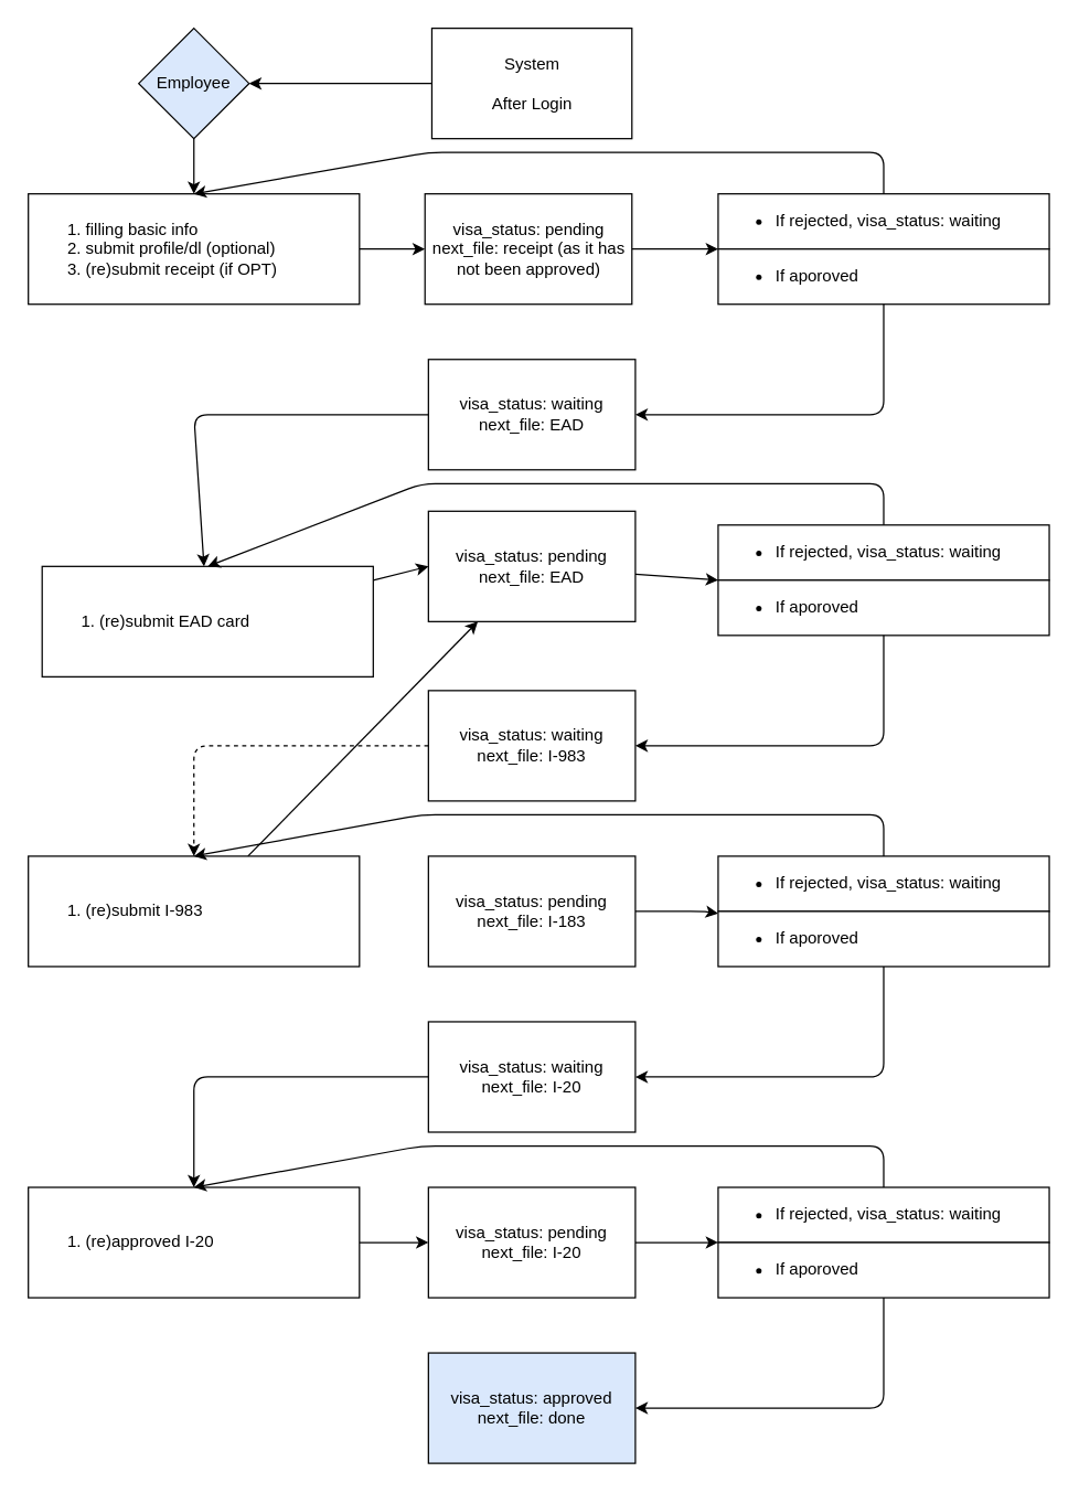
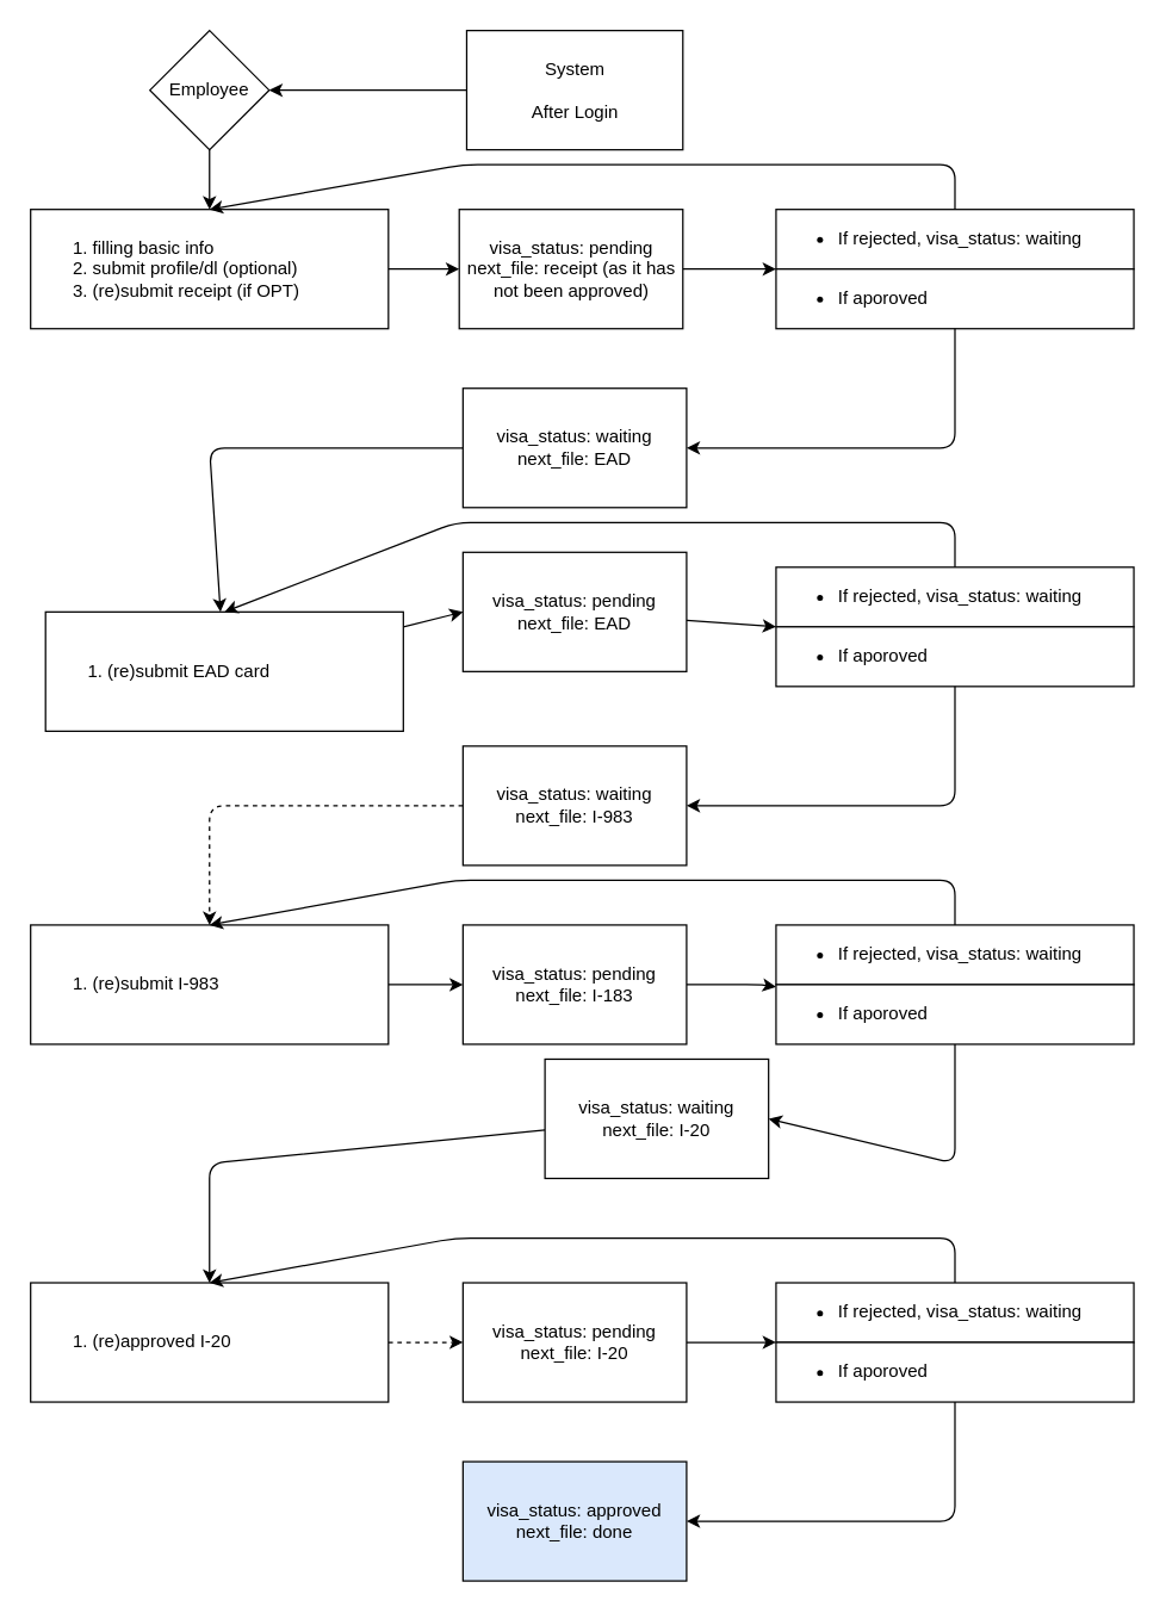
  <mxCell id="0" />
  <mxCell id="1" parent="0" />
  <mxCell id="2" style="edgeStyle=none;html=1;entryX=1;entryY=0.5;entryDx=0;entryDy=0;" parent="1" source="3" target="5" edge="1"><mxGeometry relative="1" as="geometry" /></mxCell>
  <mxCell id="3" value="System&lt;br&gt;&lt;br&gt;After Login" style="whiteSpace=wrap;html=1;" parent="1" vertex="1"><mxGeometry x="312.5" y="20" width="145" height="80" as="geometry" /></mxCell>
  <mxCell id="4" style="edgeStyle=none;html=1;entryX=0.5;entryY=0;entryDx=0;entryDy=0;" parent="1" source="5" target="7" edge="1"><mxGeometry relative="1" as="geometry" /></mxCell>
- <mxCell id="5" value="Employee" style="rhombus;whiteSpace=wrap;html=1;fillColor=#dae8fc;" parent="1" vertex="1"><mxGeometry x="100" y="20" width="80" height="80" as="geometry" /></mxCell>
+ <mxCell id="5" value="Employee" style="rhombus;whiteSpace=wrap;html=1;" parent="1" vertex="1"><mxGeometry x="100" y="20" width="80" height="80" as="geometry" /></mxCell>
  <mxCell id="6" style="edgeStyle=none;html=1;" parent="1" source="7" target="9" edge="1"><mxGeometry relative="1" as="geometry" /></mxCell>
  <mxCell id="7" value="&lt;ol&gt;&lt;li&gt;&lt;span style=&quot;background-color: initial;&quot;&gt;filling basic info&lt;/span&gt;&lt;/li&gt;&lt;li&gt;&lt;span style=&quot;background-color: initial;&quot;&gt;submit profile/dl (optional)&lt;/span&gt;&lt;/li&gt;&lt;li&gt;&lt;span style=&quot;background-color: initial;&quot;&gt;(re)submit receipt (if OPT)&lt;/span&gt;&lt;/li&gt;&lt;/ol&gt;" style="whiteSpace=wrap;html=1;align=left;" parent="1" vertex="1"><mxGeometry x="20" y="140" width="240" height="80" as="geometry" /></mxCell>
  <mxCell id="8" style="edgeStyle=none;html=1;entryX=0;entryY=0;entryDx=0;entryDy=0;" parent="1" source="9" target="12" edge="1"><mxGeometry relative="1" as="geometry" /></mxCell>
  <mxCell id="9" value="visa_status: pending&lt;br&gt;next_file: receipt (as it has not been approved)" style="rounded=0;whiteSpace=wrap;html=1;" parent="1" vertex="1"><mxGeometry x="307.5" y="140" width="150" height="80" as="geometry" /></mxCell>
  <mxCell id="10" value="&lt;ul&gt;&lt;li&gt;If rejected, visa_status: waiting&lt;/li&gt;&lt;/ul&gt;" style="whiteSpace=wrap;html=1;align=left;" parent="1" vertex="1"><mxGeometry x="520" y="140" width="240" height="40" as="geometry" /></mxCell>
  <mxCell id="11" value="" style="endArrow=classic;html=1;exitX=0.5;exitY=0;exitDx=0;exitDy=0;entryX=0.5;entryY=0;entryDx=0;entryDy=0;" parent="1" source="10" target="7" edge="1"><mxGeometry width="50" height="50" relative="1" as="geometry"><mxPoint x="510" y="200" as="sourcePoint" /><mxPoint x="170" y="110" as="targetPoint" /><Array as="points"><mxPoint x="640" y="110" /><mxPoint x="310" y="110" /></Array></mxGeometry></mxCell>
  <mxCell id="12" value="&lt;ul&gt;&lt;li&gt;&lt;span style=&quot;background-color: initial;&quot;&gt;If aporoved&lt;/span&gt;&lt;/li&gt;&lt;/ul&gt;" style="whiteSpace=wrap;html=1;align=left;" parent="1" vertex="1"><mxGeometry x="520" y="180" width="240" height="40" as="geometry" /></mxCell>
  <mxCell id="13" value="" style="edgeStyle=none;html=1;" parent="1" source="14" target="17" edge="1"><mxGeometry relative="1" as="geometry"><Array as="points"><mxPoint x="140" y="300" /></Array></mxGeometry></mxCell>
  <mxCell id="14" value="visa_status: waiting&lt;br&gt;next_file: EAD" style="rounded=0;whiteSpace=wrap;html=1;" parent="1" vertex="1"><mxGeometry x="310" y="260" width="150" height="80" as="geometry" /></mxCell>
  <mxCell id="15" value="" style="endArrow=classic;html=1;exitX=0.5;exitY=1;exitDx=0;exitDy=0;entryX=1;entryY=0.5;entryDx=0;entryDy=0;" parent="1" source="12" target="14" edge="1"><mxGeometry width="50" height="50" relative="1" as="geometry"><mxPoint x="470" y="310" as="sourcePoint" /><mxPoint x="520" y="260" as="targetPoint" /><Array as="points"><mxPoint x="640" y="300" /></Array></mxGeometry></mxCell>
  <mxCell id="16" style="edgeStyle=none;html=1;entryX=0;entryY=0.5;entryDx=0;entryDy=0;" parent="1" source="17" target="19" edge="1"><mxGeometry relative="1" as="geometry" /></mxCell>
  <mxCell id="17" value="&lt;ol&gt;&lt;li&gt;(re)submit EAD card&lt;/li&gt;&lt;/ol&gt;" style="whiteSpace=wrap;html=1;align=left;" parent="1" vertex="1"><mxGeometry x="30" y="410" width="240" height="80" as="geometry" /></mxCell>
  <mxCell id="18" value="" style="edgeStyle=none;html=1;entryX=0;entryY=0;entryDx=0;entryDy=0;" parent="1" source="19" target="21" edge="1"><mxGeometry relative="1" as="geometry" /></mxCell>
  <mxCell id="19" value="visa_status: pending&lt;br&gt;next_file: EAD" style="rounded=0;whiteSpace=wrap;html=1;" parent="1" vertex="1"><mxGeometry x="310" y="370" width="150" height="80" as="geometry" /></mxCell>
  <mxCell id="20" value="&lt;ul&gt;&lt;li&gt;If rejected, visa_status: waiting&lt;/li&gt;&lt;/ul&gt;" style="whiteSpace=wrap;html=1;align=left;" parent="1" vertex="1"><mxGeometry x="520" y="380" width="240" height="40" as="geometry" /></mxCell>
  <mxCell id="21" value="&lt;ul&gt;&lt;li&gt;&lt;span style=&quot;background-color: initial;&quot;&gt;If aporoved&lt;/span&gt;&lt;/li&gt;&lt;/ul&gt;" style="whiteSpace=wrap;html=1;align=left;" parent="1" vertex="1"><mxGeometry x="520" y="420" width="240" height="40" as="geometry" /></mxCell>
  <mxCell id="22" value="" style="endArrow=classic;html=1;exitX=0.5;exitY=0;exitDx=0;exitDy=0;entryX=0.5;entryY=0;entryDx=0;entryDy=0;entryPerimeter=0;" parent="1" source="20" target="17" edge="1"><mxGeometry width="50" height="50" relative="1" as="geometry"><mxPoint x="670" y="350" as="sourcePoint" /><mxPoint x="180" y="360" as="targetPoint" /><Array as="points"><mxPoint x="640" y="350" /><mxPoint x="305" y="350" /></Array></mxGeometry></mxCell>
  <mxCell id="23" value="" style="edgeStyle=none;html=1;dashed=1;" parent="1" source="24" target="27" edge="1"><mxGeometry relative="1" as="geometry"><Array as="points"><mxPoint x="140" y="540" /></Array></mxGeometry></mxCell>
  <mxCell id="24" value="visa_status: waiting&lt;br&gt;next_file: I-983" style="rounded=0;whiteSpace=wrap;html=1;" parent="1" vertex="1"><mxGeometry x="310" y="500" width="150" height="80" as="geometry" /></mxCell>
  <mxCell id="25" value="" style="endArrow=classic;html=1;entryX=1;entryY=0.5;entryDx=0;entryDy=0;" parent="1" source="21" target="24" edge="1"><mxGeometry width="50" height="50" relative="1" as="geometry"><mxPoint x="640" y="460" as="sourcePoint" /><mxPoint x="520" y="500" as="targetPoint" /><Array as="points"><mxPoint x="640" y="540" /></Array></mxGeometry></mxCell>
- <mxCell id="26" style="edgeStyle=none;html=1;" parent="1" source="27" target="19" edge="1"><mxGeometry relative="1" as="geometry" /></mxCell>
+ <mxCell id="26" style="edgeStyle=none;html=1;entryX=0;entryY=0.5;entryDx=0;entryDy=0;" parent="1" source="27" target="29" edge="1"><mxGeometry relative="1" as="geometry" /></mxCell>
  <mxCell id="27" value="&lt;ol&gt;&lt;li&gt;(re)submit I-983&lt;/li&gt;&lt;/ol&gt;" style="whiteSpace=wrap;html=1;align=left;" parent="1" vertex="1"><mxGeometry x="20" y="620" width="240" height="80" as="geometry" /></mxCell>
  <mxCell id="28" value="" style="edgeStyle=none;html=1;" parent="1" source="29" target="31" edge="1"><mxGeometry relative="1" as="geometry"><Array as="points"><mxPoint x="510" y="660" /></Array></mxGeometry></mxCell>
  <mxCell id="29" value="visa_status: pending&lt;br&gt;next_file: I-183" style="rounded=0;whiteSpace=wrap;html=1;" parent="1" vertex="1"><mxGeometry x="310" y="620" width="150" height="80" as="geometry" /></mxCell>
  <mxCell id="30" value="&lt;ul&gt;&lt;li&gt;If rejected, visa_status: waiting&lt;/li&gt;&lt;/ul&gt;" style="whiteSpace=wrap;html=1;align=left;" parent="1" vertex="1"><mxGeometry x="520" y="620" width="240" height="40" as="geometry" /></mxCell>
  <mxCell id="31" value="&lt;ul&gt;&lt;li&gt;&lt;span style=&quot;background-color: initial;&quot;&gt;If aporoved&lt;/span&gt;&lt;/li&gt;&lt;/ul&gt;" style="whiteSpace=wrap;html=1;align=left;" parent="1" vertex="1"><mxGeometry x="520" y="660" width="240" height="40" as="geometry" /></mxCell>
  <mxCell id="32" value="" style="endArrow=classic;html=1;exitX=0.5;exitY=0;exitDx=0;exitDy=0;entryX=0.5;entryY=0;entryDx=0;entryDy=0;entryPerimeter=0;" parent="1" source="30" target="27" edge="1"><mxGeometry width="50" height="50" relative="1" as="geometry"><mxPoint x="670" y="590" as="sourcePoint" /><mxPoint x="180" y="600" as="targetPoint" /><Array as="points"><mxPoint x="640" y="590" /><mxPoint x="305" y="590" /></Array></mxGeometry></mxCell>
  <mxCell id="33" value="" style="edgeStyle=none;html=1;" parent="1" source="34" target="37" edge="1"><mxGeometry relative="1" as="geometry"><Array as="points"><mxPoint x="140" y="780" /></Array></mxGeometry></mxCell>
- <mxCell id="34" value="visa_status: waiting&lt;br&gt;next_file: I-20" style="rounded=0;whiteSpace=wrap;html=1;" parent="1" vertex="1"><mxGeometry x="310" y="740" width="150" height="80" as="geometry" /></mxCell>
+ <mxCell id="34" value="visa_status: waiting&lt;br&gt;next_file: I-20" style="rounded=0;whiteSpace=wrap;html=1;" parent="1" vertex="1"><mxGeometry x="365" y="710" width="150" height="80" as="geometry" /></mxCell>
  <mxCell id="35" value="" style="endArrow=classic;html=1;entryX=1;entryY=0.5;entryDx=0;entryDy=0;" parent="1" source="31" target="34" edge="1"><mxGeometry width="50" height="50" relative="1" as="geometry"><mxPoint x="640" y="700" as="sourcePoint" /><mxPoint x="520" y="740" as="targetPoint" /><Array as="points"><mxPoint x="640" y="780" /></Array></mxGeometry></mxCell>
- <mxCell id="36" style="edgeStyle=none;html=1;entryX=0;entryY=0.5;entryDx=0;entryDy=0;" parent="1" source="37" target="39" edge="1"><mxGeometry relative="1" as="geometry" /></mxCell>
+ <mxCell id="36" style="edgeStyle=none;html=1;entryX=0;entryY=0.5;entryDx=0;entryDy=0;dashed=1;" parent="1" source="37" target="39" edge="1"><mxGeometry relative="1" as="geometry" /></mxCell>
  <mxCell id="37" value="&lt;ol&gt;&lt;li&gt;(re)approved I-20&lt;/li&gt;&lt;/ol&gt;" style="whiteSpace=wrap;html=1;align=left;" parent="1" vertex="1"><mxGeometry x="20" y="860" width="240" height="80" as="geometry" /></mxCell>
  <mxCell id="38" value="" style="edgeStyle=none;html=1;entryX=0;entryY=0;entryDx=0;entryDy=0;" parent="1" source="39" target="41" edge="1"><mxGeometry relative="1" as="geometry" /></mxCell>
  <mxCell id="39" value="visa_status: pending&lt;br&gt;next_file: I-20" style="rounded=0;whiteSpace=wrap;html=1;" parent="1" vertex="1"><mxGeometry x="310" y="860" width="150" height="80" as="geometry" /></mxCell>
  <mxCell id="40" value="&lt;ul&gt;&lt;li&gt;If rejected, visa_status: waiting&lt;/li&gt;&lt;/ul&gt;" style="whiteSpace=wrap;html=1;align=left;" parent="1" vertex="1"><mxGeometry x="520" y="860" width="240" height="40" as="geometry" /></mxCell>
  <mxCell id="41" value="&lt;ul&gt;&lt;li&gt;&lt;span style=&quot;background-color: initial;&quot;&gt;If aporoved&lt;/span&gt;&lt;/li&gt;&lt;/ul&gt;" style="whiteSpace=wrap;html=1;align=left;" parent="1" vertex="1"><mxGeometry x="520" y="900" width="240" height="40" as="geometry" /></mxCell>
  <mxCell id="42" value="" style="endArrow=classic;html=1;exitX=0.5;exitY=0;exitDx=0;exitDy=0;entryX=0.5;entryY=0;entryDx=0;entryDy=0;entryPerimeter=0;" parent="1" source="40" target="37" edge="1"><mxGeometry width="50" height="50" relative="1" as="geometry"><mxPoint x="670" y="830" as="sourcePoint" /><mxPoint x="180" y="840" as="targetPoint" /><Array as="points"><mxPoint x="640" y="830" /><mxPoint x="305" y="830" /></Array></mxGeometry></mxCell>
  <mxCell id="43" value="visa_status: approved&lt;br&gt;next_file: done" style="rounded=0;whiteSpace=wrap;html=1;fillColor=#dae8fc;" parent="1" vertex="1"><mxGeometry x="310" y="980" width="150" height="80" as="geometry" /></mxCell>
  <mxCell id="44" value="" style="endArrow=classic;html=1;entryX=1;entryY=0.5;entryDx=0;entryDy=0;" parent="1" source="41" target="43" edge="1"><mxGeometry width="50" height="50" relative="1" as="geometry"><mxPoint x="640" y="940" as="sourcePoint" /><mxPoint x="520" y="980" as="targetPoint" /><Array as="points"><mxPoint x="640" y="1020" /></Array></mxGeometry></mxCell>
